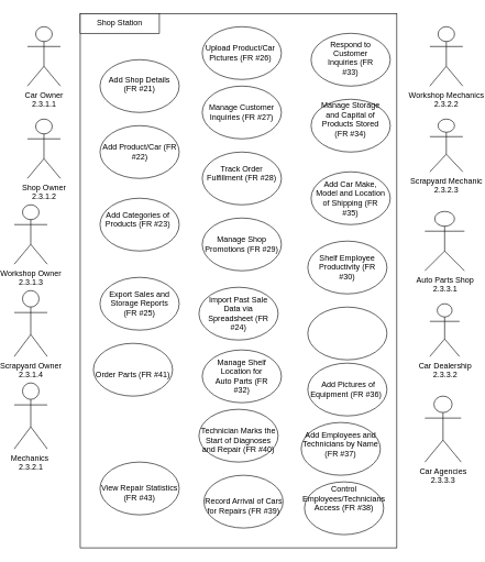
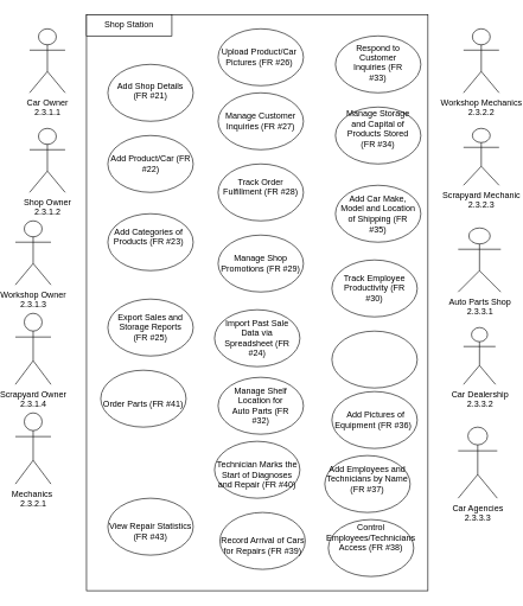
  <mxCell id="0" />
  <mxCell id="1" parent="0" />
  <mxCell id="2" value="" style="rounded=0;whiteSpace=wrap;html=1;" vertex="1" parent="1"><mxGeometry x="120" y="20" width="480" height="810" as="geometry" /></mxCell>
  <mxCell id="3" value="Car Owner&lt;div&gt;2.3.1.1&lt;/div&gt;" style="shape=umlActor;verticalLabelPosition=bottom;verticalAlign=top;html=1;outlineConnect=0;fontStyle=0" vertex="1" parent="1"><mxGeometry x="40" y="40" width="50" height="90" as="geometry" /></mxCell>
  <mxCell id="4" value="Shop Owner&lt;div&gt;2.3.1.2&lt;/div&gt;" style="shape=umlActor;verticalLabelPosition=bottom;verticalAlign=top;html=1;outlineConnect=0;movable=1;resizable=1;rotatable=1;deletable=1;editable=1;locked=0;connectable=1;" vertex="1" parent="1"><mxGeometry x="40" y="180" width="50" height="90" as="geometry" /></mxCell>
  <mxCell id="5" value="Workshop Owner&lt;div&gt;2.3.1.3&lt;/div&gt;" style="shape=umlActor;verticalLabelPosition=bottom;verticalAlign=top;html=1;outlineConnect=0;" vertex="1" parent="1"><mxGeometry x="20" y="310" width="50" height="90" as="geometry" /></mxCell>
  <mxCell id="6" value="Scrapyard Owner&lt;div&gt;2.3.1.4&lt;/div&gt;" style="shape=umlActor;verticalLabelPosition=bottom;verticalAlign=top;html=1;outlineConnect=0;" vertex="1" parent="1"><mxGeometry x="20" y="440" width="50" height="100" as="geometry" /></mxCell>
  <mxCell id="7" value="" style="ellipse;whiteSpace=wrap;html=1;" vertex="1" parent="1"><mxGeometry x="150" y="90" width="120" height="80" as="geometry" /></mxCell>
  <mxCell id="8" value="" style="rounded=0;whiteSpace=wrap;html=1;" vertex="1" parent="1"><mxGeometry x="120" y="20" width="120" height="30" as="geometry" /></mxCell>
  <mxCell id="9" value="" style="ellipse;whiteSpace=wrap;html=1;" vertex="1" parent="1"><mxGeometry x="150" y="190" width="120" height="80" as="geometry" /></mxCell>
  <mxCell id="10" value="" style="ellipse;whiteSpace=wrap;html=1;" vertex="1" parent="1"><mxGeometry x="470" y="50" width="120" height="80" as="geometry" /></mxCell>
  <mxCell id="11" value="" style="ellipse;whiteSpace=wrap;html=1;" vertex="1" parent="1"><mxGeometry x="470" y="150" width="120" height="80" as="geometry" /></mxCell>
  <mxCell id="12" value="" style="ellipse;whiteSpace=wrap;html=1;" vertex="1" parent="1"><mxGeometry x="150" y="300" width="120" height="80" as="geometry" /></mxCell>
  <mxCell id="13" value="" style="ellipse;whiteSpace=wrap;html=1;" vertex="1" parent="1"><mxGeometry x="470" y="260" width="120" height="80" as="geometry" /></mxCell>
  <mxCell id="14" value="" style="ellipse;whiteSpace=wrap;html=1;" vertex="1" parent="1"><mxGeometry x="305" y="40" width="120" height="80" as="geometry" /></mxCell>
  <mxCell id="15" value="" style="ellipse;whiteSpace=wrap;html=1;" vertex="1" parent="1"><mxGeometry x="305" y="130" width="120" height="80" as="geometry" /></mxCell>
  <mxCell id="16" value="" style="ellipse;whiteSpace=wrap;html=1;" vertex="1" parent="1"><mxGeometry x="305" y="230" width="120" height="80" as="geometry" /></mxCell>
  <mxCell id="17" value="" style="ellipse;whiteSpace=wrap;html=1;" vertex="1" parent="1"><mxGeometry x="305" y="330" width="120" height="80" as="geometry" /></mxCell>
  <mxCell id="18" value="" style="ellipse;whiteSpace=wrap;html=1;" vertex="1" parent="1"><mxGeometry x="465" y="365" width="120" height="80" as="geometry" /></mxCell>
  <mxCell id="19" value="" style="ellipse;whiteSpace=wrap;html=1;" vertex="1" parent="1"><mxGeometry x="465" y="465" width="120" height="80" as="geometry" /></mxCell>
  <mxCell id="20" value="" style="ellipse;whiteSpace=wrap;html=1;" vertex="1" parent="1"><mxGeometry x="150" y="420" width="120" height="80" as="geometry" /></mxCell>
  <mxCell id="21" value="" style="ellipse;whiteSpace=wrap;html=1;" vertex="1" parent="1"><mxGeometry x="305" y="530" width="120" height="80" as="geometry" /></mxCell>
  <mxCell id="22" value="" style="ellipse;whiteSpace=wrap;html=1;" vertex="1" parent="1"><mxGeometry x="300" y="435" width="120" height="80" as="geometry" /></mxCell>
  <mxCell id="23" value="Mechanics&amp;nbsp;&lt;div&gt;2.3.2.1&lt;/div&gt;" style="shape=umlActor;verticalLabelPosition=bottom;verticalAlign=top;html=1;outlineConnect=0;" vertex="1" parent="1"><mxGeometry x="20" y="580" width="50" height="100" as="geometry" /></mxCell>
  <mxCell id="24" value="&lt;div&gt;Car Dealership&lt;/div&gt;2.3.3.2" style="shape=umlActor;verticalLabelPosition=bottom;verticalAlign=top;html=1;outlineConnect=0;" vertex="1" parent="1"><mxGeometry x="650" y="460" width="45" height="80" as="geometry" /></mxCell>
  <mxCell id="25" value="Auto Parts Shop&lt;div&gt;2.3.3.1&lt;/div&gt;" style="shape=umlActor;verticalLabelPosition=bottom;verticalAlign=top;html=1;outlineConnect=0;" vertex="1" parent="1"><mxGeometry x="642.5" y="320" width="60" height="90" as="geometry" /></mxCell>
  <mxCell id="26" value="Scrapyard Mechanic&lt;div&gt;2.3.2.3&lt;/div&gt;" style="shape=umlActor;verticalLabelPosition=bottom;verticalAlign=top;html=1;outlineConnect=0;" vertex="1" parent="1"><mxGeometry x="650" y="180" width="50" height="80" as="geometry" /></mxCell>
  <mxCell id="27" value="Workshop Mechanics&lt;div&gt;2.3.2.2&lt;/div&gt;" style="shape=umlActor;verticalLabelPosition=bottom;verticalAlign=top;html=1;outlineConnect=0;" vertex="1" parent="1"><mxGeometry x="650" y="40" width="50" height="90" as="geometry" /></mxCell>
  <mxCell id="28" value="Car Agencies&lt;div&gt;2.3.3.3&lt;/div&gt;" style="shape=umlActor;verticalLabelPosition=bottom;verticalAlign=top;html=1;outlineConnect=0;" vertex="1" parent="1"><mxGeometry x="642.5" y="600" width="55" height="100" as="geometry" /></mxCell>
  <mxCell id="29" value="Shop Station" style="text;html=1;align=center;verticalAlign=middle;whiteSpace=wrap;rounded=0;" vertex="1" parent="1"><mxGeometry x="140" y="20" width="80" height="30" as="geometry" /></mxCell>
  <mxCell id="30" value=" Add Car Make, Model and Location of Shipping (FR #35)" style="text;html=1;align=center;verticalAlign=middle;whiteSpace=wrap;rounded=0;" vertex="1" parent="1"><mxGeometry x="475" y="282.5" width="110" height="35" as="geometry" /></mxCell>
  <mxCell id="31" value="Manage Storage and Capital of Products Stored (FR #34)&lt;div&gt;&lt;br/&gt;&lt;/div&gt;" style="text;html=1;align=center;verticalAlign=middle;whiteSpace=wrap;rounded=0;" vertex="1" parent="1"><mxGeometry x="480" y="175" width="100" height="25" as="geometry" /></mxCell>
  <mxCell id="32" value="Respond to Customer Inquiries (FR #33)&lt;div&gt;&lt;br/&gt;&lt;/div&gt;" style="text;html=1;align=center;verticalAlign=middle;whiteSpace=wrap;rounded=0;" vertex="1" parent="1"><mxGeometry x="485" y="80" width="90" height="30" as="geometry" /></mxCell>
  <mxCell id="33" value="Manage Shelf Location for Auto Parts (FR #32)" style="text;html=1;align=center;verticalAlign=middle;whiteSpace=wrap;rounded=0;" vertex="1" parent="1"><mxGeometry x="320" y="555" width="90" height="30" as="geometry" /></mxCell>
- <mxCell id="34" value="Shelf Employee Productivity (FR #30)" style="text;html=1;align=center;verticalAlign=middle;whiteSpace=wrap;rounded=0;" vertex="1" parent="1"><mxGeometry x="475" y="390" width="100" height="30" as="geometry" /></mxCell>
+ <mxCell id="34" value="Track Employee Productivity (FR #30)" style="text;html=1;align=center;verticalAlign=middle;whiteSpace=wrap;rounded=0;" vertex="1" parent="1"><mxGeometry x="475" y="390" width="100" height="30" as="geometry" /></mxCell>
  <mxCell id="35" value="&lt;div&gt;Manage Shop Promotions (FR #29)&lt;br/&gt;&lt;/div&gt;" style="text;html=1;align=center;verticalAlign=middle;whiteSpace=wrap;rounded=0;" vertex="1" parent="1"><mxGeometry x="305" y="350" width="120" height="40" as="geometry" /></mxCell>
  <mxCell id="36" value="Track Order Fulfillment (FR #28)&lt;div&gt;&lt;br/&gt;&lt;/div&gt;" style="text;html=1;align=center;verticalAlign=middle;whiteSpace=wrap;rounded=0;" vertex="1" parent="1"><mxGeometry x="310" y="255" width="110" height="30" as="geometry" /></mxCell>
  <mxCell id="37" value=" Manage Customer Inquiries (FR #27)" style="text;html=1;align=center;verticalAlign=middle;whiteSpace=wrap;rounded=0;" vertex="1" parent="1"><mxGeometry x="310" y="155" width="110" height="30" as="geometry" /></mxCell>
  <mxCell id="38" value="Upload Product/Car Pictures (FR #26)" style="text;html=1;align=center;verticalAlign=middle;whiteSpace=wrap;rounded=0;" vertex="1" parent="1"><mxGeometry x="307.5" y="65" width="110" height="30" as="geometry" /></mxCell>
  <mxCell id="39" value=" Add Shop Details (FR #21)&lt;div&gt;&lt;br/&gt;&lt;/div&gt;" style="text;html=1;align=center;verticalAlign=middle;whiteSpace=wrap;rounded=0;" vertex="1" parent="1"><mxGeometry x="155" y="120" width="110" height="30" as="geometry" /></mxCell>
  <mxCell id="40" value=" Add Product/Car (FR #22)" style="text;html=1;align=center;verticalAlign=middle;whiteSpace=wrap;rounded=0;" vertex="1" parent="1"><mxGeometry x="152.5" y="215" width="115" height="30" as="geometry" /></mxCell>
  <mxCell id="41" value="Add Categories of Products (FR #23)&lt;div&gt;&lt;br/&gt;&lt;/div&gt;" style="text;html=1;align=center;verticalAlign=middle;whiteSpace=wrap;rounded=0;" vertex="1" parent="1"><mxGeometry x="145" y="315" width="125" height="50" as="geometry" /></mxCell>
  <mxCell id="42" value=" Import Past Sale Data via Spreadsheet (FR #24)" style="text;html=1;align=center;verticalAlign=middle;whiteSpace=wrap;rounded=0;" vertex="1" parent="1"><mxGeometry x="305" y="460" width="110" height="30" as="geometry" /></mxCell>
  <mxCell id="43" value="Export Sales and Storage Reports (FR #25)" style="text;html=1;align=center;verticalAlign=middle;whiteSpace=wrap;rounded=0;" vertex="1" parent="1"><mxGeometry x="155" y="445" width="110" height="30" as="geometry" /></mxCell>
  <mxCell id="44" value="&amp;nbsp;Add Pictures of Equipment (FR #36)&amp;nbsp;" style="ellipse;whiteSpace=wrap;html=1;" vertex="1" parent="1"><mxGeometry x="465" y="550" width="120" height="80" as="geometry" /></mxCell>
  <mxCell id="45" value="&lt;div&gt;&lt;br&gt;&lt;/div&gt;&lt;br&gt;Order Parts (FR #41)&lt;br&gt;&lt;div&gt;&lt;br/&gt;&lt;/div&gt;" style="ellipse;whiteSpace=wrap;html=1;" vertex="1" parent="1"><mxGeometry x="140" y="520" width="120" height="80" as="geometry" /></mxCell>
  <mxCell id="46" value="&lt;div&gt;&lt;br&gt;&lt;/div&gt;&lt;br&gt; Technician Marks the Start of Diagnoses and Repair (FR #40)&lt;br&gt;&lt;div&gt;&lt;br/&gt;&lt;/div&gt;" style="ellipse;whiteSpace=wrap;html=1;" vertex="1" parent="1"><mxGeometry x="300" y="620" width="120" height="80" as="geometry" /></mxCell>
  <mxCell id="47" value="&#10;Add Employees and Technicians by Name (FR #37)&#10;&#10;" style="ellipse;whiteSpace=wrap;html=1;" vertex="1" parent="1"><mxGeometry x="455" y="640" width="120" height="80" as="geometry" /></mxCell>
  <mxCell id="48" value="&lt;div&gt;&lt;br&gt;&lt;/div&gt;&lt;br&gt;View Repair Statistics (FR #43)&lt;div&gt;&lt;br/&gt;&lt;/div&gt;" style="ellipse;whiteSpace=wrap;html=1;" vertex="1" parent="1"><mxGeometry x="150" y="700" width="120" height="80" as="geometry" /></mxCell>
  <mxCell id="49" value="&lt;div&gt;&lt;br&gt;&lt;/div&gt;&lt;br&gt; Record Arrival of Cars for Repairs (FR #39)&lt;br&gt;&lt;div&gt;&lt;br/&gt;&lt;/div&gt;" style="ellipse;whiteSpace=wrap;html=1;" vertex="1" parent="1"><mxGeometry x="307.5" y="720" width="120" height="80" as="geometry" /></mxCell>
  <mxCell id="50" value="&#10;Control Employees/Technicians Access (FR #38)&#10;&#10;&#10;" style="ellipse;whiteSpace=wrap;html=1;" vertex="1" parent="1"><mxGeometry x="460" y="730" width="120" height="80" as="geometry" /></mxCell>
